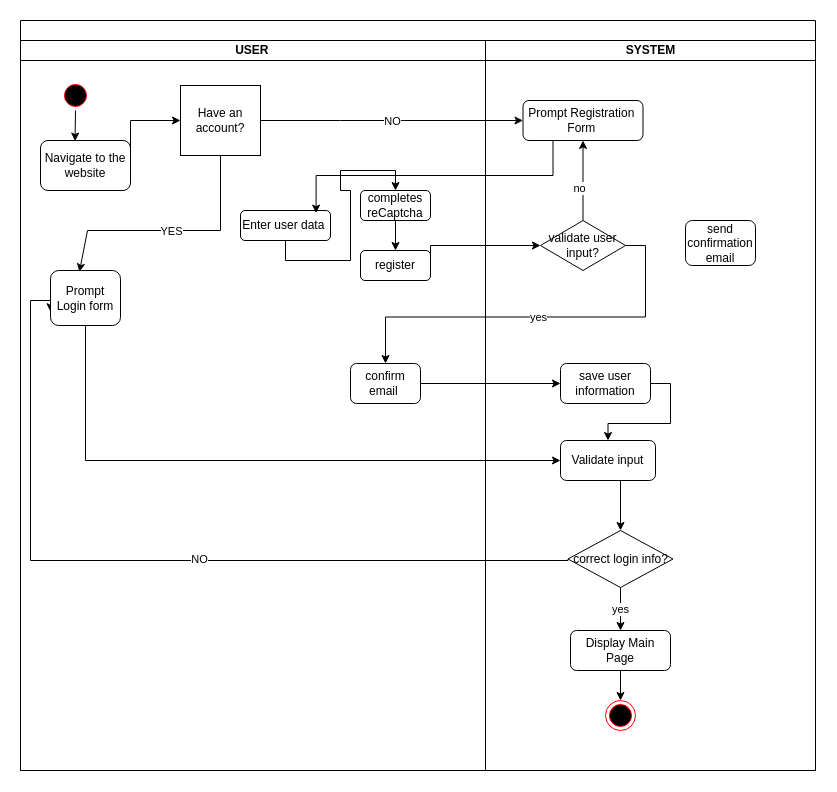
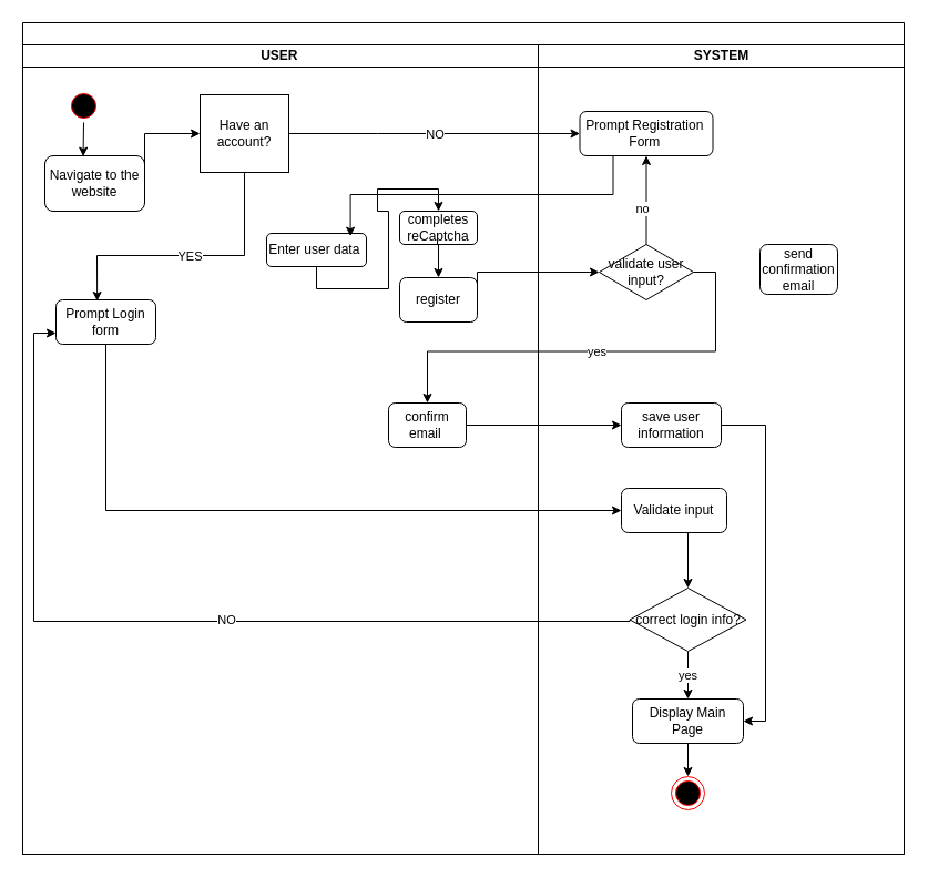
  <mxCell id="0" />
  <mxCell id="1" parent="0" />
  <mxCell id="2" value="" style="swimlane;childLayout=stackLayout;resizeParent=1;resizeParentMax=0;startSize=20;html=1;" vertex="1" parent="1"><mxGeometry x="20" y="20" width="795" height="750" as="geometry" /></mxCell>
  <mxCell id="3" value="" style="endArrow=classic;html=1;rounded=0;exitX=1;exitY=0.5;exitDx=0;exitDy=0;entryX=0;entryY=0.5;entryDx=0;entryDy=0;" edge="1" parent="2" source="11" target="27"><mxGeometry relative="1" as="geometry"><mxPoint x="290.0" y="190" as="sourcePoint" /><mxPoint x="390.0" y="190" as="targetPoint" /><Array as="points"><mxPoint x="320.0" y="100" /></Array></mxGeometry></mxCell>
  <mxCell id="4" value="NO" style="edgeLabel;resizable=0;html=1;align=center;verticalAlign=middle;" connectable="0" vertex="1" parent="3"><mxGeometry relative="1" as="geometry" /></mxCell>
  <mxCell id="5" style="edgeStyle=orthogonalEdgeStyle;rounded=0;orthogonalLoop=1;jettySize=auto;html=1;exitX=0.5;exitY=1;exitDx=0;exitDy=0;entryX=0;entryY=0.5;entryDx=0;entryDy=0;" edge="1" parent="2" source="14" target="34"><mxGeometry relative="1" as="geometry" /></mxCell>
  <mxCell id="6" style="edgeStyle=orthogonalEdgeStyle;rounded=0;orthogonalLoop=1;jettySize=auto;html=1;exitX=0;exitY=0.5;exitDx=0;exitDy=0;entryX=0;entryY=0.75;entryDx=0;entryDy=0;" edge="1" parent="2" source="36" target="14"><mxGeometry relative="1" as="geometry"><Array as="points"><mxPoint x="548" y="540" /><mxPoint x="10" y="540" /><mxPoint x="10" y="280" /></Array></mxGeometry></mxCell>
  <mxCell id="7" value="NO&lt;br&gt;" style="edgeLabel;html=1;align=center;verticalAlign=middle;resizable=0;points=[];" connectable="0" vertex="1" parent="6"><mxGeometry x="-0.106" y="-2" relative="1" as="geometry"><mxPoint as="offset" /></mxGeometry></mxCell>
  <mxCell id="8" value="USER&amp;nbsp;" style="swimlane;startSize=20;html=1;" vertex="1" parent="2"><mxGeometry y="20" width="465" height="730" as="geometry" /></mxCell>
  <mxCell id="9" value="" style="ellipse;html=1;shape=startState;fillColor=#000000;strokeColor=#ff0000;" vertex="1" parent="8"><mxGeometry x="40.0" y="40" width="30" height="30" as="geometry" /></mxCell>
  <mxCell id="10" value="Navigate to the website" style="rounded=1;whiteSpace=wrap;html=1;" vertex="1" parent="8"><mxGeometry x="20" y="100" width="90" height="50" as="geometry" /></mxCell>
  <mxCell id="11" value="Have an account?" style="whiteSpace=wrap;html=1;rounded=0;" vertex="1" parent="8"><mxGeometry x="160" y="45" width="80" height="70" as="geometry" /></mxCell>
  <mxCell id="12" style="edgeStyle=orthogonalEdgeStyle;rounded=0;orthogonalLoop=1;jettySize=auto;html=1;exitX=0.5;exitY=1;exitDx=0;exitDy=0;entryX=0.5;entryY=0;entryDx=0;entryDy=0;" edge="1" parent="8" source="13" target="20"><mxGeometry relative="1" as="geometry"><mxPoint x="265" y="190" as="targetPoint" /></mxGeometry></mxCell>
  <mxCell id="13" value="Enter user data&amp;nbsp;" style="rounded=1;whiteSpace=wrap;html=1;" vertex="1" parent="8"><mxGeometry x="220" y="170" width="90" height="30" as="geometry" /></mxCell>
- <mxCell id="14" value="Prompt Login form" style="rounded=1;whiteSpace=wrap;html=1;" vertex="1" parent="8"><mxGeometry x="30" y="230" width="70" height="55" as="geometry" /></mxCell>
+ <mxCell id="14" value="Prompt Login form" style="rounded=1;whiteSpace=wrap;html=1;" vertex="1" parent="8"><mxGeometry x="30" y="230" width="90" height="40" as="geometry" /></mxCell>
  <mxCell id="15" value="" style="endArrow=classic;html=1;rounded=0;exitX=0.5;exitY=1;exitDx=0;exitDy=0;entryX=0.413;entryY=0.025;entryDx=0;entryDy=0;entryPerimeter=0;" edge="1" parent="8" source="11" target="14"><mxGeometry relative="1" as="geometry"><mxPoint x="50.0" y="170" as="sourcePoint" /><mxPoint x="150.0" y="170" as="targetPoint" /><Array as="points"><mxPoint x="200.0" y="190" /><mxPoint x="67" y="190" /></Array></mxGeometry></mxCell>
  <mxCell id="16" value="YES" style="edgeLabel;resizable=0;html=1;align=center;verticalAlign=middle;" connectable="0" vertex="1" parent="15"><mxGeometry relative="1" as="geometry" /></mxCell>
  <mxCell id="17" value="" style="endArrow=classic;html=1;rounded=0;exitX=1;exitY=0.5;exitDx=0;exitDy=0;entryX=0;entryY=0.5;entryDx=0;entryDy=0;" edge="1" parent="8" source="10" target="11"><mxGeometry width="50" height="50" relative="1" as="geometry"><mxPoint x="60.0" y="240" as="sourcePoint" /><mxPoint x="110.0" y="190" as="targetPoint" /><Array as="points"><mxPoint x="110" y="80" /></Array></mxGeometry></mxCell>
  <mxCell id="18" value="" style="endArrow=classic;html=1;rounded=0;exitX=0.5;exitY=1;exitDx=0;exitDy=0;entryX=0.384;entryY=0.012;entryDx=0;entryDy=0;entryPerimeter=0;" edge="1" parent="8" source="9" target="10"><mxGeometry width="50" height="50" relative="1" as="geometry"><mxPoint x="60.0" y="240" as="sourcePoint" /><mxPoint x="110.0" y="190" as="targetPoint" /></mxGeometry></mxCell>
  <mxCell id="19" style="edgeStyle=orthogonalEdgeStyle;rounded=0;orthogonalLoop=1;jettySize=auto;html=1;exitX=0.5;exitY=1;exitDx=0;exitDy=0;" edge="1" parent="8" source="20" target="21"><mxGeometry relative="1" as="geometry" /></mxCell>
  <mxCell id="20" value="completes reCaptcha" style="rounded=1;whiteSpace=wrap;html=1;" vertex="1" parent="8"><mxGeometry x="340" y="150" width="70" height="30" as="geometry" /></mxCell>
- <mxCell id="21" value="register" style="rounded=1;whiteSpace=wrap;html=1;" vertex="1" parent="8"><mxGeometry x="340" y="210" width="70" height="30" as="geometry" /></mxCell>
+ <mxCell id="21" value="register" style="rounded=1;whiteSpace=wrap;html=1;" vertex="1" parent="8"><mxGeometry x="340" y="210" width="70" height="40" as="geometry" /></mxCell>
  <mxCell id="22" value="confirm email&amp;nbsp;" style="rounded=1;whiteSpace=wrap;html=1;" vertex="1" parent="8"><mxGeometry x="330" y="323" width="70" height="40" as="geometry" /></mxCell>
  <mxCell id="23" style="edgeStyle=orthogonalEdgeStyle;rounded=0;orthogonalLoop=1;jettySize=auto;html=1;exitX=0.25;exitY=1;exitDx=0;exitDy=0;entryX=0.84;entryY=0.087;entryDx=0;entryDy=0;entryPerimeter=0;" edge="1" parent="2" source="27" target="13"><mxGeometry relative="1" as="geometry" /></mxCell>
  <mxCell id="24" style="edgeStyle=orthogonalEdgeStyle;rounded=0;orthogonalLoop=1;jettySize=auto;html=1;exitX=1;exitY=0.5;exitDx=0;exitDy=0;entryX=0;entryY=0.5;entryDx=0;entryDy=0;" edge="1" parent="2" source="22" target="29"><mxGeometry relative="1" as="geometry" /></mxCell>
  <mxCell id="25" style="edgeStyle=orthogonalEdgeStyle;rounded=0;orthogonalLoop=1;jettySize=auto;html=1;exitX=1;exitY=0.5;exitDx=0;exitDy=0;entryX=1;entryY=0.5;entryDx=0;entryDy=0;" edge="1" parent="2" source="21" target="40"><mxGeometry relative="1" as="geometry"><Array as="points"><mxPoint x="410" y="225" /></Array></mxGeometry></mxCell>
  <mxCell id="26" value="SYSTEM" style="swimlane;startSize=20;html=1;" vertex="1" parent="2"><mxGeometry x="465" y="20" width="330" height="730" as="geometry" /></mxCell>
  <mxCell id="27" value="Prompt Registration&amp;nbsp;&lt;br&gt;Form&amp;nbsp;" style="rounded=1;whiteSpace=wrap;html=1;" vertex="1" parent="26"><mxGeometry x="37.5" y="60" width="120" height="40" as="geometry" /></mxCell>
- <mxCell id="28" style="edgeStyle=orthogonalEdgeStyle;rounded=0;orthogonalLoop=1;jettySize=auto;html=1;exitX=1;exitY=0.5;exitDx=0;exitDy=0;" edge="1" parent="26" source="29" target="34"><mxGeometry relative="1" as="geometry" /></mxCell>
+ <mxCell id="28" style="edgeStyle=orthogonalEdgeStyle;rounded=0;orthogonalLoop=1;jettySize=auto;html=1;exitX=1;exitY=0.5;exitDx=0;exitDy=0;entryX=1;entryY=0.5;entryDx=0;entryDy=0;" edge="1" parent="26" source="29" target="31"><mxGeometry relative="1" as="geometry" /></mxCell>
  <mxCell id="29" value="save user information" style="rounded=1;whiteSpace=wrap;html=1;" vertex="1" parent="26"><mxGeometry x="75" y="323" width="90" height="40" as="geometry" /></mxCell>
  <mxCell id="30" style="edgeStyle=orthogonalEdgeStyle;rounded=0;orthogonalLoop=1;jettySize=auto;html=1;exitX=0.5;exitY=1;exitDx=0;exitDy=0;entryX=0.5;entryY=0;entryDx=0;entryDy=0;" edge="1" parent="26" source="31" target="32"><mxGeometry relative="1" as="geometry" /></mxCell>
  <mxCell id="31" value="Display Main Page" style="rounded=1;whiteSpace=wrap;html=1;" vertex="1" parent="26"><mxGeometry x="85" y="590" width="100" height="40" as="geometry" /></mxCell>
  <mxCell id="32" value="" style="ellipse;html=1;shape=endState;fillColor=#000000;strokeColor=#ff0000;" vertex="1" parent="26"><mxGeometry x="120" y="660" width="30" height="30" as="geometry" /></mxCell>
  <mxCell id="33" style="edgeStyle=orthogonalEdgeStyle;rounded=0;orthogonalLoop=1;jettySize=auto;html=1;exitX=1;exitY=0.5;exitDx=0;exitDy=0;entryX=0.5;entryY=0;entryDx=0;entryDy=0;" edge="1" parent="26" source="34" target="36"><mxGeometry relative="1" as="geometry"><Array as="points"><mxPoint x="135" y="420" /></Array></mxGeometry></mxCell>
  <mxCell id="34" value="Validate input" style="rounded=1;whiteSpace=wrap;html=1;" vertex="1" parent="26"><mxGeometry x="75" y="400" width="95" height="40" as="geometry" /></mxCell>
  <mxCell id="35" value="yes" style="edgeStyle=orthogonalEdgeStyle;rounded=0;orthogonalLoop=1;jettySize=auto;html=1;exitX=0.5;exitY=1;exitDx=0;exitDy=0;entryX=0.5;entryY=0;entryDx=0;entryDy=0;" edge="1" parent="26" source="36" target="31"><mxGeometry relative="1" as="geometry" /></mxCell>
  <mxCell id="36" value="correct login info?" style="rhombus;whiteSpace=wrap;html=1;" vertex="1" parent="26"><mxGeometry x="82.5" y="490" width="105" height="57" as="geometry" /></mxCell>
  <mxCell id="37" value="yes" style="edgeStyle=orthogonalEdgeStyle;rounded=0;orthogonalLoop=1;jettySize=auto;html=1;exitX=0;exitY=0.5;exitDx=0;exitDy=0;" edge="1" parent="26" source="40" target="22"><mxGeometry relative="1" as="geometry" /></mxCell>
  <mxCell id="38" style="edgeStyle=orthogonalEdgeStyle;rounded=0;orthogonalLoop=1;jettySize=auto;html=1;exitX=0.5;exitY=1;exitDx=0;exitDy=0;entryX=0.5;entryY=1;entryDx=0;entryDy=0;" edge="1" parent="26" source="40" target="27"><mxGeometry relative="1" as="geometry" /></mxCell>
  <mxCell id="39" value="no" style="edgeLabel;html=1;align=center;verticalAlign=middle;resizable=0;points=[];" connectable="0" vertex="1" parent="38"><mxGeometry x="-0.165" y="4" relative="1" as="geometry"><mxPoint as="offset" /></mxGeometry></mxCell>
  <mxCell id="40" value="validate user input?" style="rhombus;whiteSpace=wrap;html=1;direction=west;" vertex="1" parent="26"><mxGeometry x="55" y="180" width="85" height="50" as="geometry" /></mxCell>
  <mxCell id="41" value="send confirmation email" style="rounded=1;whiteSpace=wrap;html=1;" vertex="1" parent="26"><mxGeometry x="200" y="180" width="70" height="45" as="geometry" /></mxCell>
